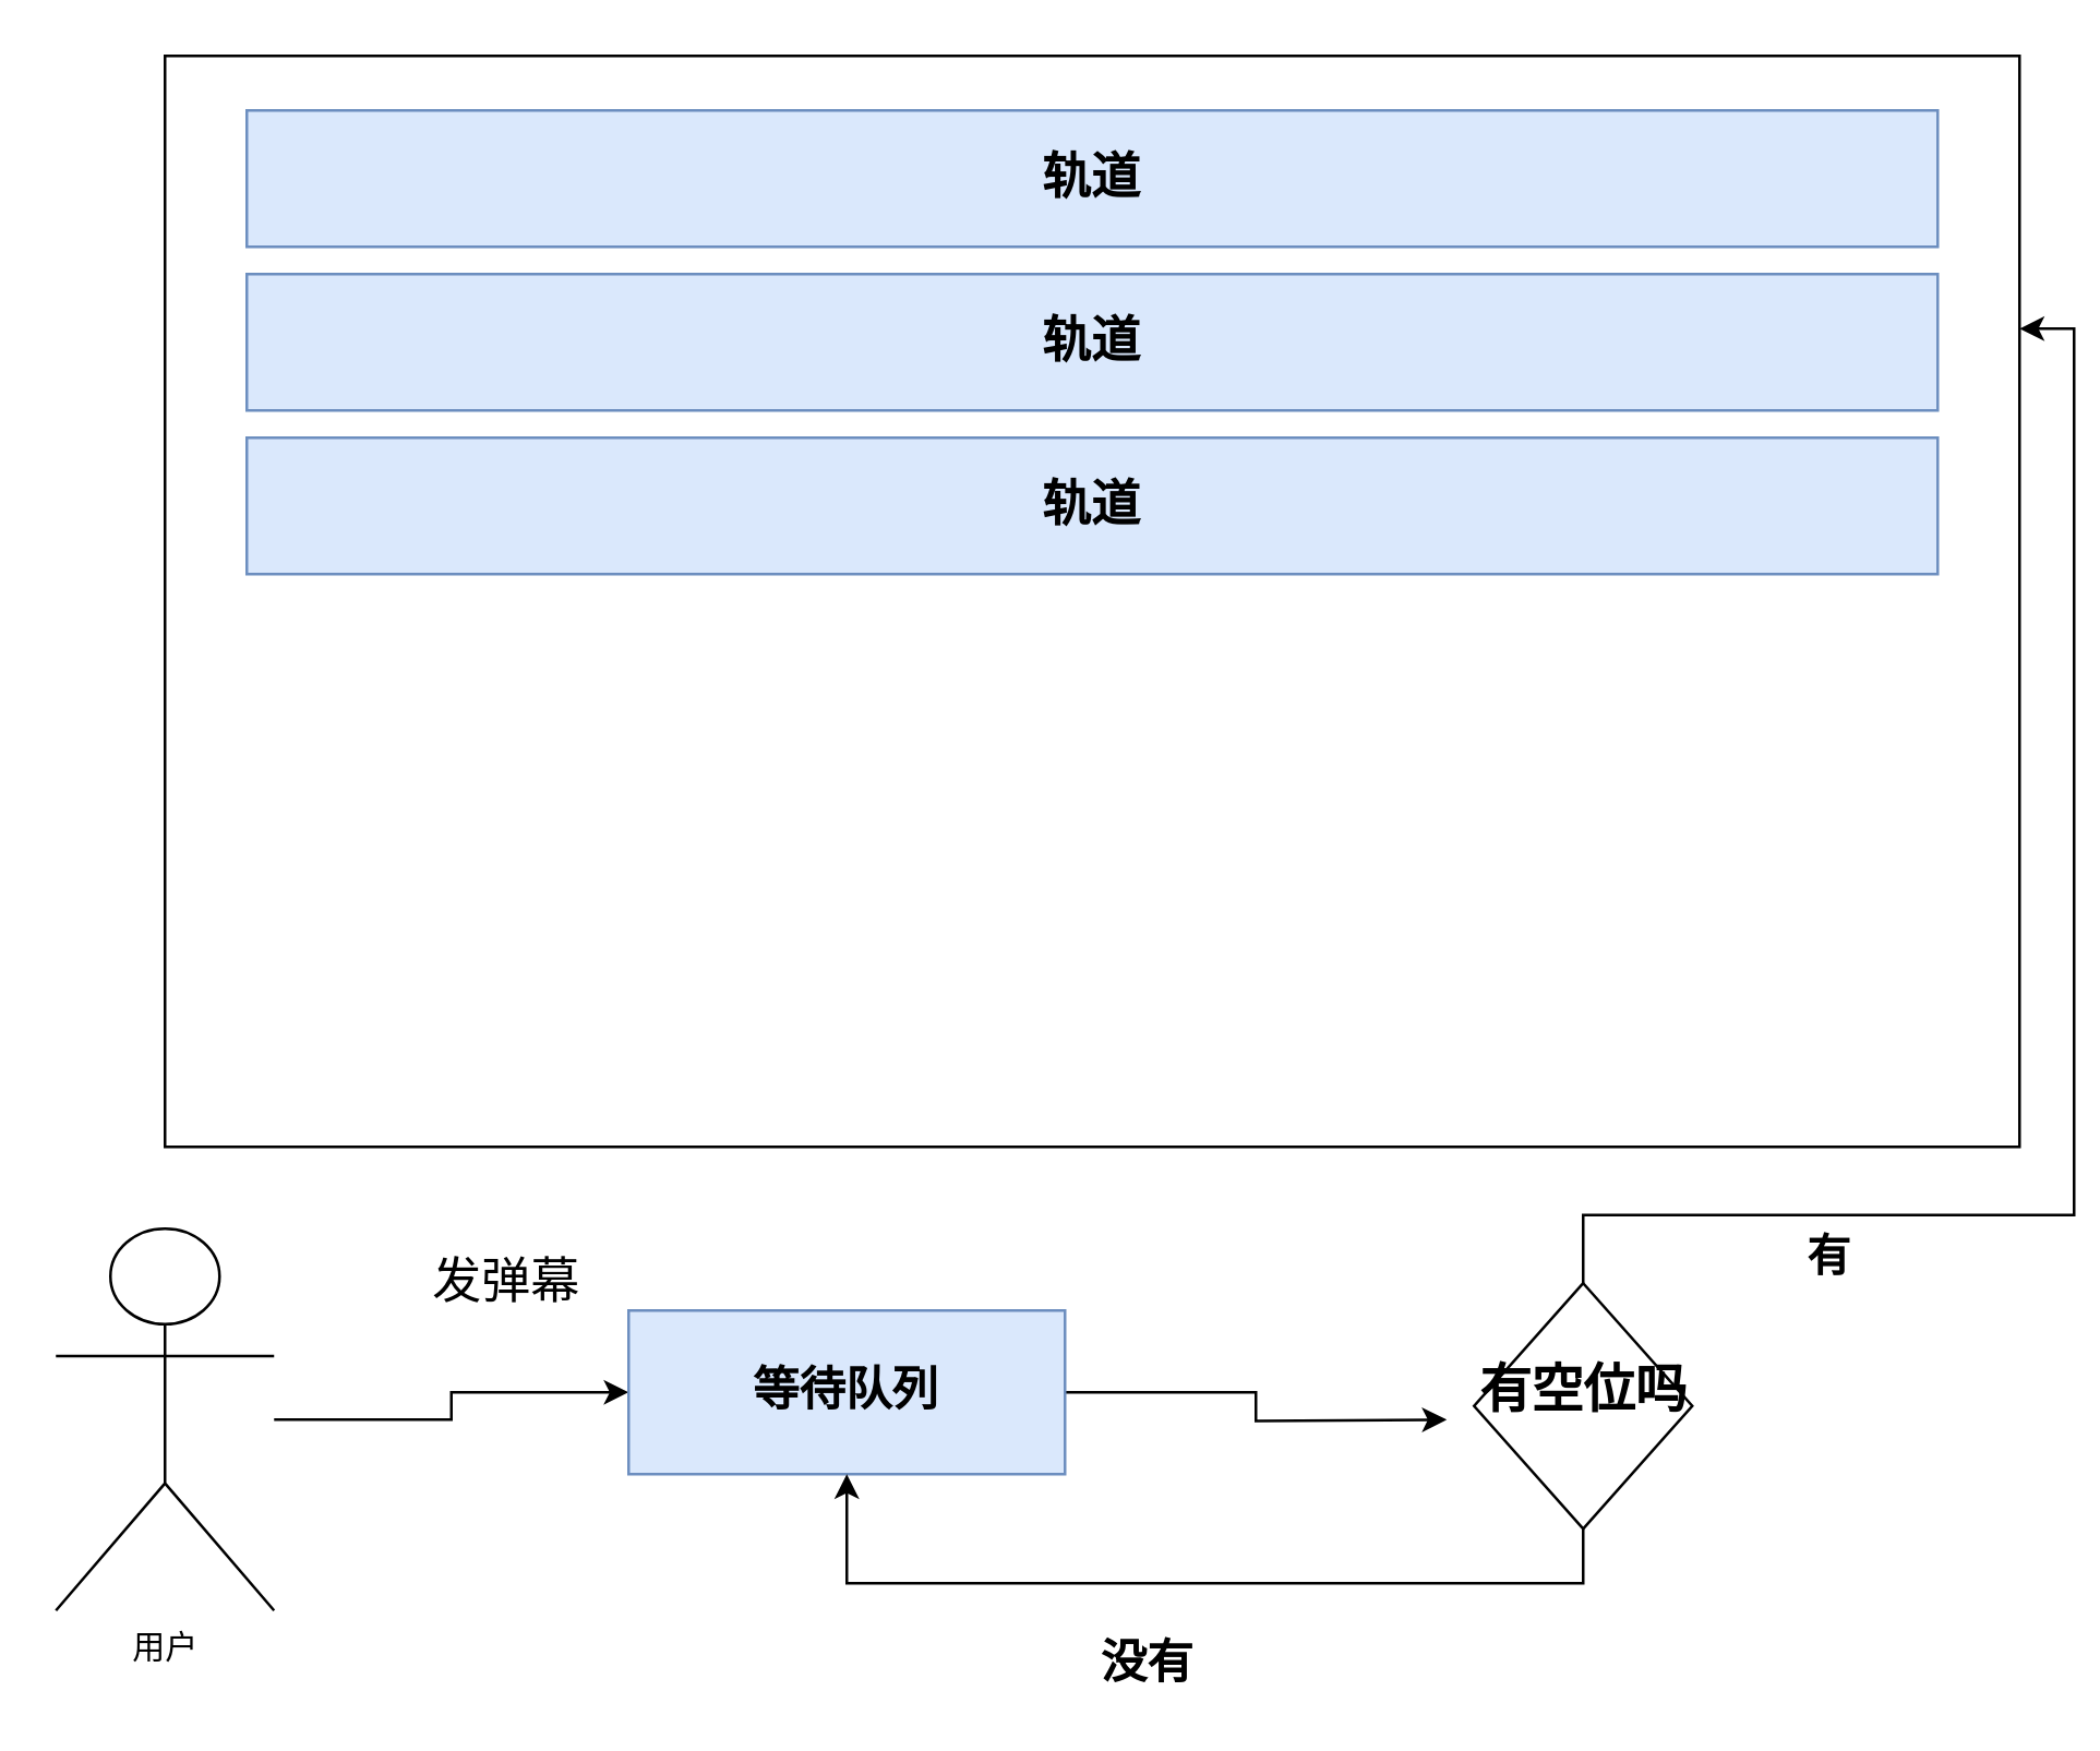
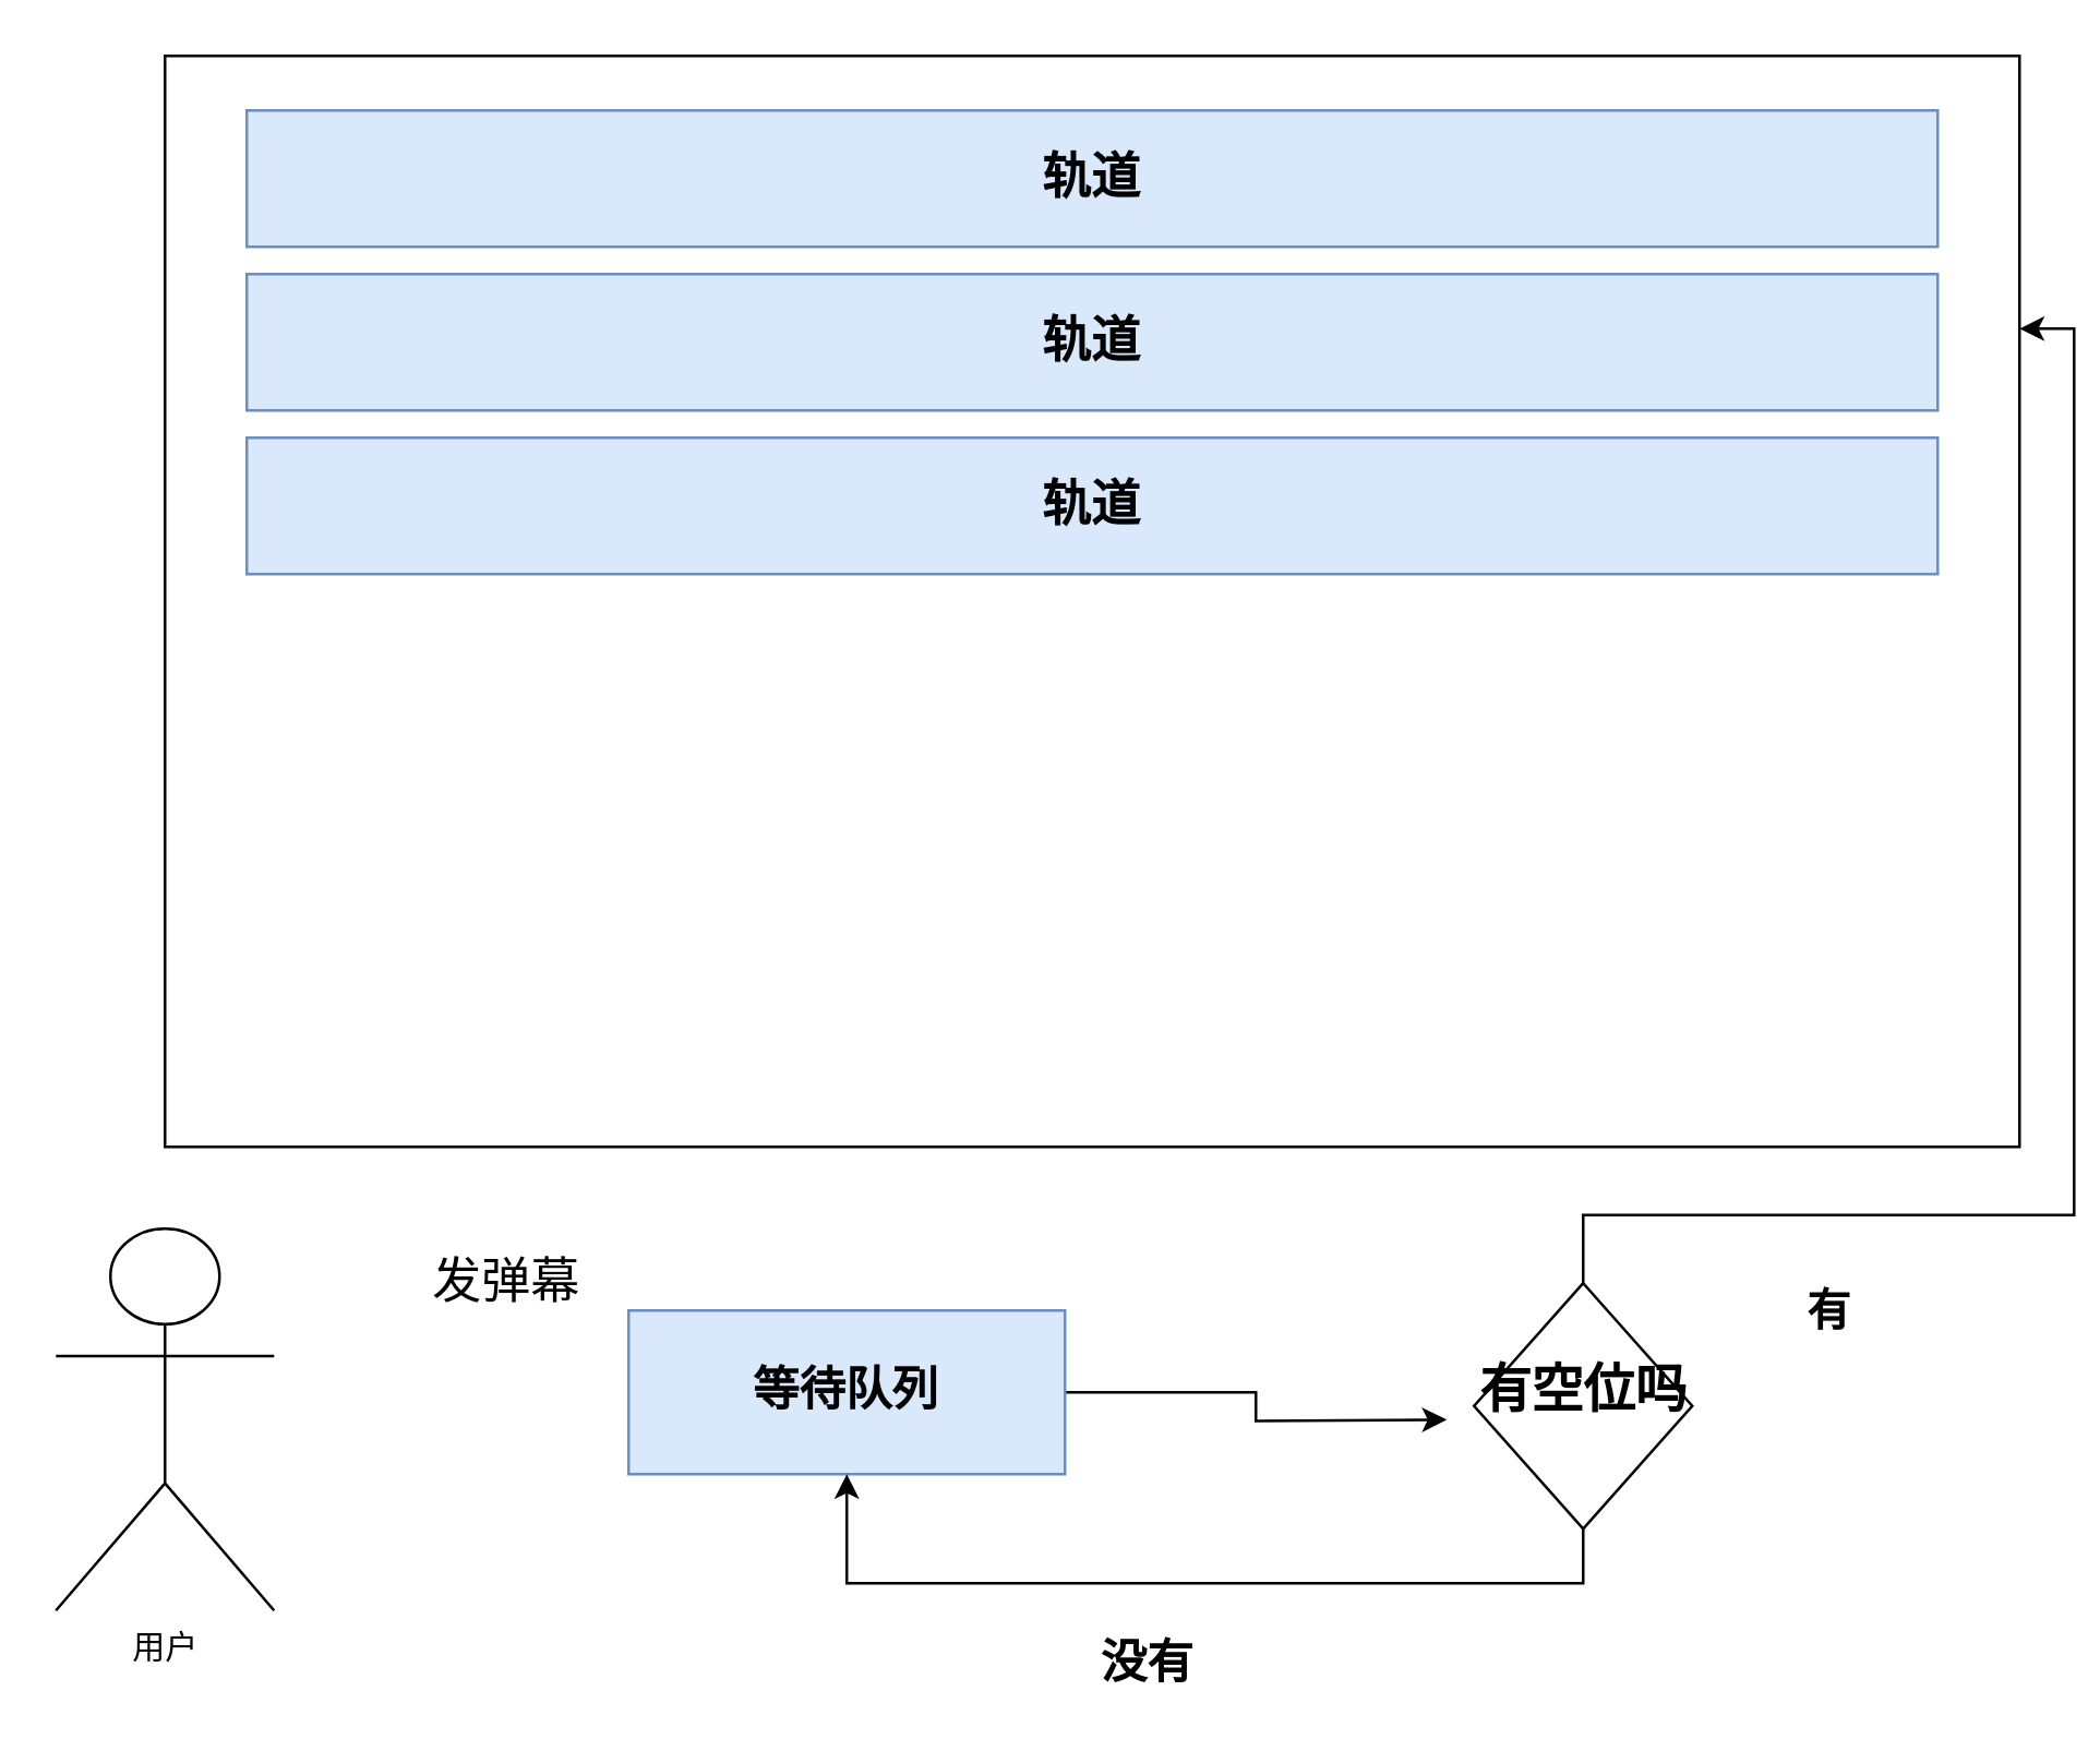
  <mxCell id="0" />
  <mxCell id="1" parent="0" />
  <mxCell id="2" value="" style="rounded=0;whiteSpace=wrap;html=1;" vertex="1" parent="1"><mxGeometry x="60" y="20" width="680" height="400" as="geometry" /></mxCell>
  <mxCell id="3" value="&lt;b&gt;&lt;font style=&quot;font-size: 18px&quot;&gt;轨道&lt;/font&gt;&lt;/b&gt;" style="rounded=0;whiteSpace=wrap;html=1;fillColor=#dae8fc;strokeColor=#6c8ebf;" vertex="1" parent="1"><mxGeometry x="90" y="40" width="620" height="50" as="geometry" /></mxCell>
  <mxCell id="4" value="&lt;b&gt;&lt;font style=&quot;font-size: 18px&quot;&gt;轨道&lt;/font&gt;&lt;/b&gt;" style="rounded=0;whiteSpace=wrap;html=1;fillColor=#dae8fc;strokeColor=#6c8ebf;" vertex="1" parent="1"><mxGeometry x="90" y="100" width="620" height="50" as="geometry" /></mxCell>
  <mxCell id="5" value="&lt;b&gt;&lt;font style=&quot;font-size: 18px&quot;&gt;轨道&lt;/font&gt;&lt;/b&gt;" style="rounded=0;whiteSpace=wrap;html=1;fillColor=#dae8fc;strokeColor=#6c8ebf;" vertex="1" parent="1"><mxGeometry x="90" y="160" width="620" height="50" as="geometry" /></mxCell>
- <mxCell id="6" style="edgeStyle=orthogonalEdgeStyle;rounded=0;orthogonalLoop=1;jettySize=auto;html=1;entryX=0;entryY=0.5;entryDx=0;entryDy=0;" edge="1" parent="1" source="7" target="9"><mxGeometry relative="1" as="geometry" /></mxCell>
  <mxCell id="7" value="用户" style="shape=umlActor;verticalLabelPosition=bottom;verticalAlign=top;html=1;outlineConnect=0;" vertex="1" parent="1"><mxGeometry x="20" y="450" width="80" height="140" as="geometry" /></mxCell>
  <mxCell id="8" style="edgeStyle=orthogonalEdgeStyle;rounded=0;orthogonalLoop=1;jettySize=auto;html=1;" edge="1" parent="1" source="9"><mxGeometry relative="1" as="geometry"><mxPoint x="530" y="520" as="targetPoint" /></mxGeometry></mxCell>
  <mxCell id="9" value="&lt;b&gt;&lt;font style=&quot;font-size: 17px&quot;&gt;等待队列&lt;/font&gt;&lt;/b&gt;" style="rounded=0;whiteSpace=wrap;html=1;fillColor=#dae8fc;strokeColor=#6c8ebf;" vertex="1" parent="1"><mxGeometry x="230" y="480" width="160" height="60" as="geometry" /></mxCell>
  <mxCell id="10" value="&lt;font style=&quot;font-size: 18px&quot;&gt;发弹幕&lt;/font&gt;" style="text;html=1;align=center;verticalAlign=middle;resizable=0;points=[];autosize=1;" vertex="1" parent="1"><mxGeometry x="150" y="460" width="70" height="20" as="geometry" /></mxCell>
  <mxCell id="11" style="edgeStyle=orthogonalEdgeStyle;rounded=0;orthogonalLoop=1;jettySize=auto;html=1;entryX=1;entryY=0.25;entryDx=0;entryDy=0;" edge="1" parent="1" source="13" target="2"><mxGeometry relative="1" as="geometry" /></mxCell>
  <mxCell id="12" style="edgeStyle=orthogonalEdgeStyle;rounded=0;orthogonalLoop=1;jettySize=auto;html=1;entryX=0.5;entryY=1;entryDx=0;entryDy=0;" edge="1" parent="1" source="13" target="9"><mxGeometry relative="1" as="geometry"><Array as="points"><mxPoint x="580" y="580" /><mxPoint x="310" y="580" /></Array></mxGeometry></mxCell>
  <mxCell id="13" value="" style="rhombus;whiteSpace=wrap;html=1;" vertex="1" parent="1"><mxGeometry x="540" y="470" width="80" height="90" as="geometry" /></mxCell>
  <mxCell id="14" value="&lt;b&gt;&lt;font style=&quot;font-size: 19px&quot;&gt;有空位吗&lt;/font&gt;&lt;/b&gt;" style="text;html=1;align=center;verticalAlign=middle;resizable=0;points=[];autosize=1;" vertex="1" parent="1"><mxGeometry x="535" y="500" width="90" height="20" as="geometry" /></mxCell>
- <mxCell id="15" value="&lt;b&gt;&lt;font style=&quot;font-size: 16px&quot;&gt;有&lt;/font&gt;&lt;/b&gt;" style="text;html=1;align=center;verticalAlign=middle;resizable=0;points=[];autosize=1;" vertex="1" parent="1"><mxGeometry x="655" y="450" width="30" height="20" as="geometry" /></mxCell>
+ <mxCell id="15" value="&lt;b&gt;&lt;font style=&quot;font-size: 16px&quot;&gt;有&lt;/font&gt;&lt;/b&gt;" style="text;html=1;align=center;verticalAlign=middle;resizable=0;points=[];autosize=1;" vertex="1" parent="1"><mxGeometry x="655" y="470" width="30" height="20" as="geometry" /></mxCell>
  <mxCell id="16" value="&lt;b&gt;&lt;font style=&quot;font-size: 17px&quot;&gt;没有&lt;/font&gt;&lt;/b&gt;" style="text;html=1;align=center;verticalAlign=middle;resizable=0;points=[];autosize=1;" vertex="1" parent="1"><mxGeometry x="395" y="600" width="50" height="20" as="geometry" /></mxCell>
